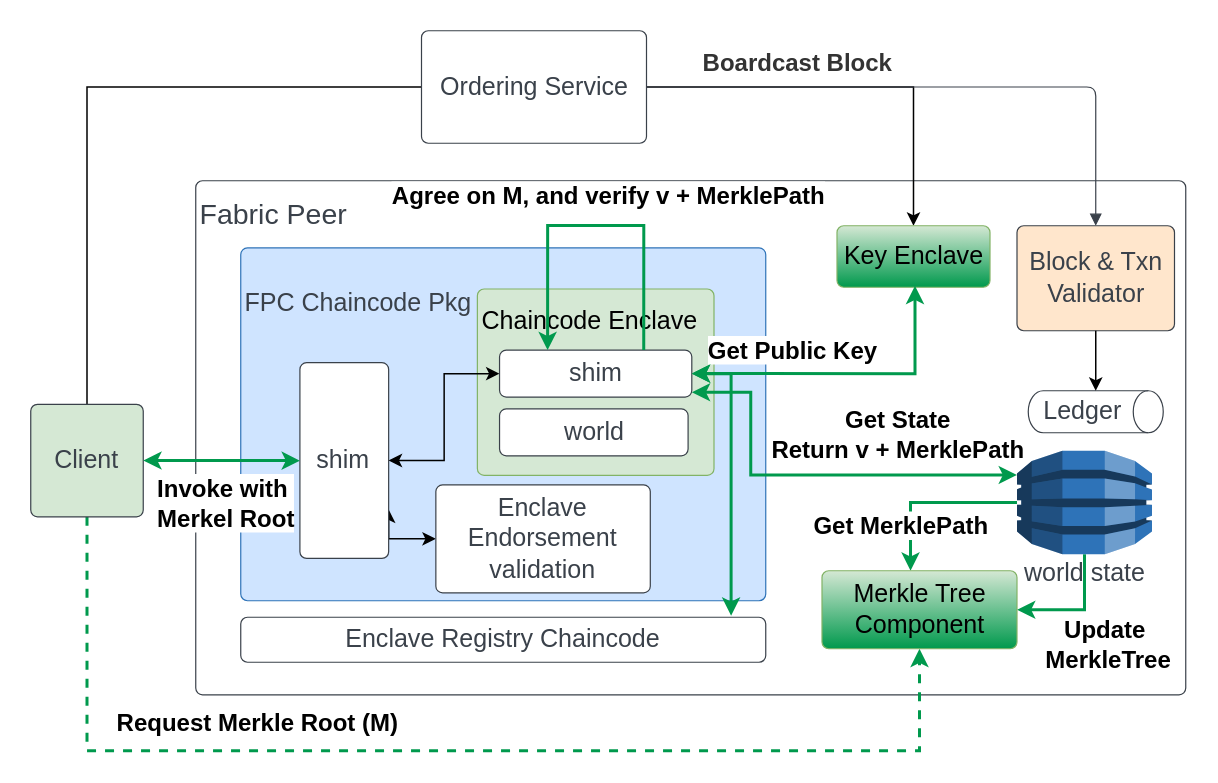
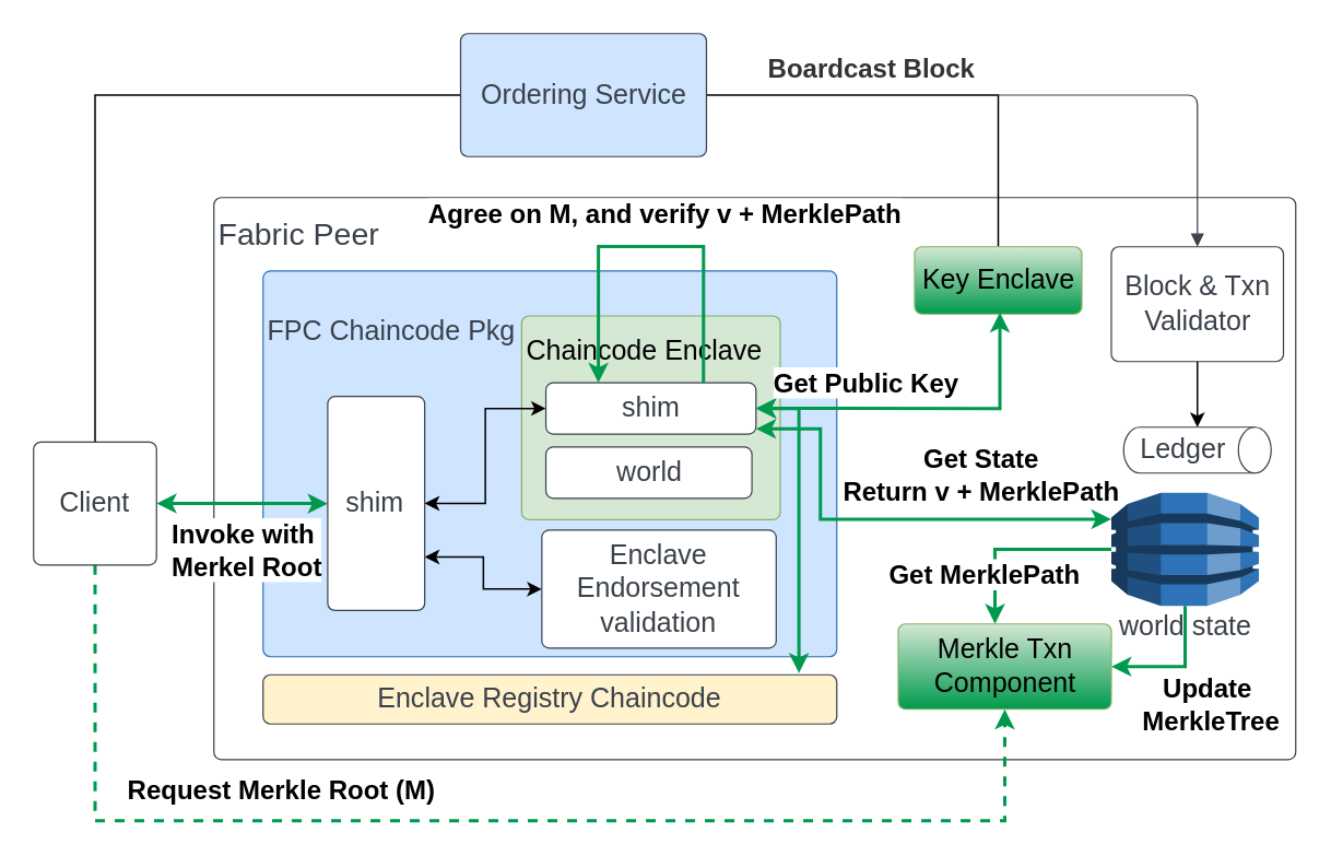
  <mxCell id="0" />
  <mxCell id="1" parent="0" />
  <mxCell id="2" value="&lt;div style=&quot;text-align: left; font-size: 19px;&quot;&gt;&lt;span style=&quot;background-color: initial;&quot;&gt;&lt;font style=&quot;font-size: 19px;&quot;&gt;Fabric Peer&lt;/font&gt;&lt;/span&gt;&lt;/div&gt;&lt;font style=&quot;font-size: 19px;&quot;&gt;&lt;br&gt;&lt;br&gt;&lt;br&gt;&lt;br&gt;&lt;br&gt;&lt;br&gt;&lt;br&gt;&lt;br&gt;&lt;br&gt;&lt;br&gt;&lt;br&gt;&lt;br&gt;&lt;br&gt;&lt;/font&gt;" style="html=1;overflow=block;blockSpacing=1;whiteSpace=wrap;fontSize=16.7;fontColor=#3a414a;spacing=3.8;strokeColor=#3a414a;strokeOpacity=100;rounded=1;absoluteArcSize=1;arcSize=9;strokeWidth=0.8;lucidId=cE2TcnImbqJd;" parent="1" vertex="1"><mxGeometry x="130" y="120" width="660" height="342.73" as="geometry" /></mxCell>
  <mxCell id="3" style="edgeStyle=orthogonalEdgeStyle;rounded=0;orthogonalLoop=1;jettySize=auto;html=1;strokeColor=#00994D;strokeWidth=2;entryX=0.5;entryY=1;entryDx=0;entryDy=0;dashed=1;" parent="1" source="6" target="19" edge="1"><mxGeometry relative="1" as="geometry"><Array as="points"><mxPoint x="58" y="500" /><mxPoint x="613" y="500" /></Array><mxPoint x="620" y="500" as="targetPoint" /></mxGeometry></mxCell>
  <mxCell id="4" value="&lt;b&gt;&lt;font style=&quot;font-size: 16px;&quot;&gt;Request Merkle Root (M)&lt;/font&gt;&lt;/b&gt;" style="edgeLabel;html=1;align=center;verticalAlign=middle;resizable=0;points=[];" parent="3" vertex="1" connectable="0"><mxGeometry x="-0.588" y="1" relative="1" as="geometry"><mxPoint x="109" y="-19" as="offset" /></mxGeometry></mxCell>
  <mxCell id="5" style="edgeStyle=orthogonalEdgeStyle;rounded=0;orthogonalLoop=1;jettySize=auto;html=1;entryX=0;entryY=0.5;entryDx=0;entryDy=0;endArrow=none;" parent="1" source="6" target="8" edge="1"><mxGeometry relative="1" as="geometry"><Array as="points"><mxPoint x="57" y="58" /></Array></mxGeometry></mxCell>
- <mxCell id="6" value="Client" style="html=1;overflow=block;blockSpacing=1;whiteSpace=wrap;fontSize=16.7;fontColor=#3a414a;spacing=3.8;strokeColor=#3a414a;strokeOpacity=100;rounded=1;absoluteArcSize=1;arcSize=9;strokeWidth=0.8;lucidId=cE2TcnImbqJd;fillColor=#d5e8d4;" parent="1" vertex="1"><mxGeometry x="20" y="269.03" width="75" height="75" as="geometry" /></mxCell>
- <mxCell id="7" style="edgeStyle=orthogonalEdgeStyle;rounded=0;orthogonalLoop=1;jettySize=auto;html=1;entryX=0.5;entryY=0;entryDx=0;entryDy=0;" parent="1" source="8" target="37" edge="1"><mxGeometry relative="1" as="geometry" /></mxCell>
- <mxCell id="8" value="Ordering Service" style="html=1;overflow=block;blockSpacing=1;whiteSpace=wrap;fontSize=16.7;fontColor=#3a414a;spacing=3.8;strokeColor=#3a414a;strokeOpacity=100;rounded=1;absoluteArcSize=1;arcSize=9;strokeWidth=0.8;lucidId=cE2T7upM-5wP;" parent="1" vertex="1"><mxGeometry x="280.5" y="20" width="150" height="75" as="geometry" /></mxCell>
+ <mxCell id="6" value="Client" style="html=1;overflow=block;blockSpacing=1;whiteSpace=wrap;fontSize=16.7;fontColor=#3a414a;spacing=3.8;strokeColor=#3a414a;strokeOpacity=100;rounded=1;absoluteArcSize=1;arcSize=9;strokeWidth=0.8;lucidId=cE2TcnImbqJd;" parent="1" vertex="1"><mxGeometry x="20" y="269.03" width="75" height="75" as="geometry" /></mxCell>
+ <mxCell id="7" style="edgeStyle=orthogonalEdgeStyle;rounded=0;orthogonalLoop=1;jettySize=auto;html=1;entryX=0.5;entryY=0;entryDx=0;entryDy=0;endArrow=none;" parent="1" source="8" target="37" edge="1"><mxGeometry relative="1" as="geometry" /></mxCell>
+ <mxCell id="8" value="Ordering Service" style="html=1;overflow=block;blockSpacing=1;whiteSpace=wrap;fontSize=16.7;fontColor=#3a414a;spacing=3.8;strokeColor=#3a414a;strokeOpacity=100;rounded=1;absoluteArcSize=1;arcSize=9;strokeWidth=0.8;lucidId=cE2T7upM-5wP;fillColor=#cfe4ff;" parent="1" vertex="1"><mxGeometry x="280.5" y="20" width="150" height="75" as="geometry" /></mxCell>
  <mxCell id="9" value="" style="html=1;jettySize=18;whiteSpace=wrap;fontSize=13;strokeColor=#3a414a;strokeOpacity=100;strokeWidth=0.8;rounded=1;arcSize=12;edgeStyle=orthogonalEdgeStyle;startArrow=none;endArrow=block;endFill=1;exitX=1.002;exitY=0.5;exitPerimeter=0;entryX=0.5;entryY=0;lucidId=cE2TTOuiVxtX;entryDx=0;entryDy=0;" parent="1" source="8" target="17" edge="1"><mxGeometry width="100" height="100" relative="1" as="geometry"><Array as="points" /><mxPoint x="722.5" y="149.631" as="targetPoint" /></mxGeometry></mxCell>
  <mxCell id="10" value="&lt;font style=&quot;font-size: 16px;&quot;&gt;Boardcast Block&lt;/font&gt;" style="text;html=1;resizable=0;labelBackgroundColor=default;align=center;verticalAlign=middle;fontStyle=1;fontColor=#333333;fontSize=13.3;" parent="9" vertex="1"><mxGeometry x="-0.479" relative="1" as="geometry"><mxPoint x="-2" y="-17" as="offset" /></mxGeometry></mxCell>
  <mxCell id="11" style="edgeStyle=orthogonalEdgeStyle;rounded=0;orthogonalLoop=1;jettySize=auto;html=1;entryX=0.454;entryY=0;entryDx=0;entryDy=0;entryPerimeter=0;exitX=0;exitY=0.5;exitDx=0;exitDy=0;exitPerimeter=0;strokeWidth=2;strokeColor=#00994D;" parent="1" source="15" target="19" edge="1"><mxGeometry relative="1" as="geometry"><mxPoint x="676" y="350" as="sourcePoint" /></mxGeometry></mxCell>
  <mxCell id="12" value="&lt;b&gt;&lt;font style=&quot;font-size: 16px;&quot;&gt;Get MerklePath&lt;/font&gt;&lt;/b&gt;" style="edgeLabel;html=1;align=center;verticalAlign=middle;resizable=0;points=[];" parent="11" vertex="1" connectable="0"><mxGeometry x="0.399" relative="1" as="geometry"><mxPoint x="-7" y="5" as="offset" /></mxGeometry></mxCell>
  <mxCell id="13" style="edgeStyle=orthogonalEdgeStyle;rounded=0;orthogonalLoop=1;jettySize=auto;html=1;entryX=1;entryY=0.5;entryDx=0;entryDy=0;strokeWidth=2;strokeColor=#00994D;" parent="1" source="15" target="19" edge="1"><mxGeometry relative="1" as="geometry" /></mxCell>
  <mxCell id="14" value="&lt;b&gt;&lt;font style=&quot;font-size: 16px;&quot;&gt;Update&lt;br&gt;&amp;nbsp;MerkleTree&lt;/font&gt;&lt;/b&gt;" style="edgeLabel;html=1;align=center;verticalAlign=middle;resizable=0;points=[];" parent="13" vertex="1" connectable="0"><mxGeometry x="-0.098" relative="1" as="geometry"><mxPoint x="13" y="22" as="offset" /></mxGeometry></mxCell>
  <mxCell id="15" value="world state" style="html=1;overflow=block;blockSpacing=1;whiteSpace=wrap;shape=mxgraph.aws3.dynamo_db;labelPosition=center;verticalLabelPosition=bottom;align=center;verticalAlign=top;pointerEvents=1;fontSize=16.7;fontColor=#3a414a;spacing=3.8;strokeColor=#3a414a;strokeOpacity=100;rounded=1;absoluteArcSize=1;arcSize=9;fillColor=#2e73b8;strokeWidth=0.8;lucidId=cE2T~fHr0tdE;" parent="1" vertex="1"><mxGeometry x="677.5" y="300" width="90" height="69" as="geometry" /></mxCell>
  <mxCell id="16" value="Ledger" style="html=1;overflow=block;blockSpacing=1;whiteSpace=wrap;shape=cylinder3;direction=south;size=10;anchorPointDirection=0;boundedLbl=1;fontSize=16.7;fontColor=#3a414a;spacing=3.8;strokeColor=#3a414a;strokeOpacity=100;rounded=1;absoluteArcSize=1;arcSize=9;strokeWidth=0.8;lucidId=cE2TJ~xX5vwF;" parent="1" vertex="1"><mxGeometry x="685" y="260" width="90" height="28" as="geometry" /></mxCell>
- <mxCell id="17" value="Block &amp;amp; Txn Validator" style="html=1;overflow=block;blockSpacing=1;whiteSpace=wrap;fontSize=16.7;fontColor=#3a414a;spacing=3.8;strokeColor=#3a414a;strokeOpacity=100;rounded=1;absoluteArcSize=1;arcSize=9;strokeWidth=0.8;lucidId=tcRUu2L1BEtK;fillColor=#ffe6cc;" parent="1" vertex="1"><mxGeometry x="677.5" y="150" width="105" height="70" as="geometry" /></mxCell>
- <mxCell id="18" value="Enclave Registry Chaincode" style="html=1;overflow=block;blockSpacing=1;whiteSpace=wrap;fontSize=16.7;fontColor=#3a414a;spacing=3.8;strokeColor=#3a414a;strokeOpacity=100;rounded=1;absoluteArcSize=1;arcSize=9;strokeWidth=0.8;lucidId=tcRUu2L1BEtK;" parent="1" vertex="1"><mxGeometry x="160" y="411" width="350" height="30" as="geometry" /></mxCell>
- <mxCell id="19" value="Merkle Tree Component" style="html=1;overflow=block;blockSpacing=1;whiteSpace=wrap;fontSize=16.7;spacing=3.8;strokeColor=#82b366;strokeOpacity=100;rounded=1;absoluteArcSize=1;arcSize=9;strokeWidth=0.8;lucidId=tcRUu2L1BEtK;fillColor=#d5e8d4;gradientColor=#00994D;" parent="1" vertex="1"><mxGeometry x="547.5" y="380" width="130" height="52" as="geometry" /></mxCell>
+ <mxCell id="17" value="Block &amp;amp; Txn Validator" style="html=1;overflow=block;blockSpacing=1;whiteSpace=wrap;fontSize=16.7;fontColor=#3a414a;spacing=3.8;strokeColor=#3a414a;strokeOpacity=100;rounded=1;absoluteArcSize=1;arcSize=9;strokeWidth=0.8;lucidId=tcRUu2L1BEtK;" parent="1" vertex="1"><mxGeometry x="677.5" y="150" width="105" height="70" as="geometry" /></mxCell>
+ <mxCell id="18" value="Enclave Registry Chaincode" style="html=1;overflow=block;blockSpacing=1;whiteSpace=wrap;fontSize=16.7;fontColor=#3a414a;spacing=3.8;strokeColor=#3a414a;strokeOpacity=100;rounded=1;absoluteArcSize=1;arcSize=9;strokeWidth=0.8;lucidId=tcRUu2L1BEtK;fillColor=#fff2cc;" parent="1" vertex="1"><mxGeometry x="160" y="411" width="350" height="30" as="geometry" /></mxCell>
+ <mxCell id="19" value="Merkle Txn Component" style="html=1;overflow=block;blockSpacing=1;whiteSpace=wrap;fontSize=16.7;spacing=3.8;strokeColor=#82b366;strokeOpacity=100;rounded=1;absoluteArcSize=1;arcSize=9;strokeWidth=0.8;lucidId=tcRUu2L1BEtK;fillColor=#d5e8d4;gradientColor=#00994D;" parent="1" vertex="1"><mxGeometry x="547.5" y="380" width="130" height="52" as="geometry" /></mxCell>
  <mxCell id="20" value="" style="group" parent="1" vertex="1" connectable="0"><mxGeometry x="160" y="164.75" width="350" height="235.25" as="geometry" /></mxCell>
  <mxCell id="21" value="FPC Chaincode Pkg&lt;br&gt;&lt;br&gt;&lt;br&gt;&lt;br&gt;&lt;br&gt;&lt;br&gt;&lt;br&gt;&lt;br&gt;&lt;br&gt;" style="html=1;overflow=block;blockSpacing=1;whiteSpace=wrap;fontSize=16.7;fontColor=#3a414a;spacing=3.8;strokeColor=#2e73b8;strokeOpacity=100;fillOpacity=100;rounded=1;absoluteArcSize=1;arcSize=9;fillColor=#cfe4ff;strokeWidth=0.8;lucidId=cE2Tn4evAp3L;align=left;" parent="20" vertex="1"><mxGeometry width="350" height="235.25" as="geometry" /></mxCell>
  <mxCell id="22" style="edgeStyle=orthogonalEdgeStyle;rounded=0;orthogonalLoop=1;jettySize=auto;html=1;exitX=0;exitY=0.5;exitDx=0;exitDy=0;entryX=1;entryY=0.75;entryDx=0;entryDy=0;startArrow=classic;startFill=1;" parent="20" source="23" target="24" edge="1"><mxGeometry relative="1" as="geometry" /></mxCell>
- <mxCell id="23" value="Enclave Endorsement validation" style="html=1;overflow=block;blockSpacing=1;whiteSpace=wrap;fontSize=16.7;fontColor=#3a414a;spacing=3.8;strokeColor=#3a414a;strokeOpacity=100;rounded=1;absoluteArcSize=1;arcSize=9;strokeWidth=0.8;lucidId=lgRUx1K73TkX;" parent="20" vertex="1"><mxGeometry x="130.07" y="157.965" width="142.958" height="72.063" as="geometry" /></mxCell>
+ <mxCell id="23" value="Enclave Endorsement validation" style="html=1;overflow=block;blockSpacing=1;whiteSpace=wrap;fontSize=16.7;fontColor=#3a414a;spacing=3.8;strokeColor=#3a414a;strokeOpacity=100;rounded=1;absoluteArcSize=1;arcSize=9;strokeWidth=0.8;lucidId=lgRUx1K73TkX;" parent="20" vertex="1"><mxGeometry x="170.07" y="157.965" width="142.958" height="72.063" as="geometry" /></mxCell>
  <mxCell id="24" value="shim" style="html=1;overflow=block;blockSpacing=1;whiteSpace=wrap;fontSize=16.7;fontColor=#3a414a;spacing=3.8;strokeColor=#3a414a;strokeOpacity=100;rounded=1;absoluteArcSize=1;arcSize=9;strokeWidth=0.8;lucidId=cE2T0NZ7hYbh;" parent="20" vertex="1"><mxGeometry x="39.437" y="76.502" width="59.155" height="130.549" as="geometry" /></mxCell>
  <mxCell id="25" value="Chaincode Enclave&lt;br&gt;&lt;br&gt;&lt;br&gt;&lt;br&gt;&lt;br&gt;" style="html=1;overflow=block;blockSpacing=1;whiteSpace=wrap;fontSize=16.7;spacing=3.8;strokeColor=#82b366;strokeOpacity=100;rounded=1;absoluteArcSize=1;arcSize=9;strokeWidth=0.8;lucidId=cE2T0NZ7hYbh;align=left;fillColor=#d5e8d4;" parent="20" vertex="1"><mxGeometry x="157.746" y="27.415" width="157.746" height="124.283" as="geometry" /></mxCell>
  <mxCell id="26" style="edgeStyle=orthogonalEdgeStyle;rounded=0;orthogonalLoop=1;jettySize=auto;html=1;entryX=1;entryY=0.5;entryDx=0;entryDy=0;startArrow=classic;startFill=1;" parent="20" source="27" target="24" edge="1"><mxGeometry relative="1" as="geometry" /></mxCell>
  <mxCell id="27" value="shim" style="html=1;overflow=block;blockSpacing=1;whiteSpace=wrap;fontSize=16.7;fontColor=#3a414a;spacing=3.8;strokeColor=#3a414a;strokeOpacity=100;rounded=1;absoluteArcSize=1;arcSize=9;strokeWidth=0.8;lucidId=cE2TcnImbqJd;" parent="20" vertex="1"><mxGeometry x="172.535" y="68.147" width="128.169" height="31.332" as="geometry" /></mxCell>
  <mxCell id="28" value="world" style="html=1;overflow=block;blockSpacing=1;whiteSpace=wrap;fontSize=16.7;fontColor=#3a414a;spacing=3.8;strokeColor=#3a414a;strokeOpacity=100;rounded=1;absoluteArcSize=1;arcSize=9;strokeWidth=0.8;lucidId=cE2T0NZ7hYbh;" parent="20" vertex="1"><mxGeometry x="172.535" y="107.312" width="125.704" height="31.332" as="geometry" /></mxCell>
  <mxCell id="29" style="edgeStyle=orthogonalEdgeStyle;rounded=0;orthogonalLoop=1;jettySize=auto;html=1;exitX=0.75;exitY=0;exitDx=0;exitDy=0;entryX=0.25;entryY=0;entryDx=0;entryDy=0;strokeColor=#00994D;strokeWidth=2;" parent="20" source="27" target="27" edge="1"><mxGeometry relative="1" as="geometry"><Array as="points"><mxPoint x="269" y="-15" /><mxPoint x="205" y="-15" /></Array></mxGeometry></mxCell>
  <mxCell id="30" value="&lt;b&gt;&lt;font style=&quot;font-size: 16px;&quot;&gt;Agree on M, and verify v + MerklePath&lt;/font&gt;&lt;/b&gt;" style="edgeLabel;html=1;align=center;verticalAlign=middle;resizable=0;points=[];" parent="29" vertex="1" connectable="0"><mxGeometry x="-0.075" y="1" relative="1" as="geometry"><mxPoint y="-21" as="offset" /></mxGeometry></mxCell>
  <mxCell id="31" style="edgeStyle=orthogonalEdgeStyle;rounded=0;orthogonalLoop=1;jettySize=auto;html=1;startArrow=classic;startFill=1;strokeWidth=2;strokeColor=#00994D;entryX=0.934;entryY=-0.033;entryDx=0;entryDy=0;entryPerimeter=0;" parent="1" source="27" target="18" edge="1"><mxGeometry relative="1" as="geometry"><mxPoint x="480" y="550" as="targetPoint" /><Array as="points"><mxPoint x="487" y="249" /></Array></mxGeometry></mxCell>
  <mxCell id="32" value="&lt;b&gt;&lt;font style=&quot;font-size: 16px;&quot;&gt;Get Public Key&amp;nbsp;&lt;/font&gt;&lt;br&gt;&lt;/b&gt;" style="edgeLabel;html=1;align=center;verticalAlign=middle;resizable=0;points=[];" parent="31" vertex="1" connectable="0"><mxGeometry x="-0.413" y="-1" relative="1" as="geometry"><mxPoint x="44" y="-45" as="offset" /></mxGeometry></mxCell>
  <mxCell id="33" style="edgeStyle=orthogonalEdgeStyle;rounded=0;orthogonalLoop=1;jettySize=auto;html=1;entryX=0;entryY=0.22;entryDx=0;entryDy=0;entryPerimeter=0;strokeColor=#00994D;strokeWidth=2;startArrow=classic;startFill=1;" parent="1" edge="1"><mxGeometry relative="1" as="geometry"><Array as="points"><mxPoint x="500" y="261" /><mxPoint x="500" y="316" /></Array><mxPoint x="460.704" y="261" as="sourcePoint" /><mxPoint x="677.5" y="316.18" as="targetPoint" /></mxGeometry></mxCell>
  <mxCell id="34" value="&lt;b style=&quot;font-size: 16px;&quot;&gt;Get State&lt;br&gt;Return v + MerklePath&lt;/b&gt;" style="edgeLabel;html=1;align=center;verticalAlign=middle;resizable=0;points=[];" parent="33" vertex="1" connectable="0"><mxGeometry x="0.489" y="1" relative="1" as="geometry"><mxPoint x="-11" y="-27" as="offset" /></mxGeometry></mxCell>
  <mxCell id="35" style="edgeStyle=orthogonalEdgeStyle;rounded=0;orthogonalLoop=1;jettySize=auto;html=1;strokeColor=#00994D;strokeWidth=2;startArrow=classic;startFill=1;" parent="1" source="6" target="24" edge="1"><mxGeometry relative="1" as="geometry" /></mxCell>
  <mxCell id="36" value="&lt;b&gt;&lt;font size=&quot;3&quot;&gt;Invoke with&amp;nbsp;&lt;/font&gt;&lt;br&gt;&lt;font size=&quot;3&quot;&gt;Merkel Root&lt;/font&gt;&lt;br&gt;&lt;/b&gt;" style="edgeLabel;html=1;align=center;verticalAlign=middle;resizable=0;points=[];" parent="35" vertex="1" connectable="0"><mxGeometry x="-0.528" relative="1" as="geometry"><mxPoint x="29" y="28" as="offset" /></mxGeometry></mxCell>
  <mxCell id="37" value="Key Enclave" style="html=1;overflow=block;blockSpacing=1;whiteSpace=wrap;fontSize=16.7;spacing=3.8;strokeColor=#82b366;strokeOpacity=100;rounded=1;absoluteArcSize=1;arcSize=9;strokeWidth=0.8;lucidId=tcRUu2L1BEtK;fillColor=#d5e8d4;gradientColor=#00994D;" parent="1" vertex="1"><mxGeometry x="557.5" y="150" width="102" height="41" as="geometry" /></mxCell>
  <mxCell id="38" style="edgeStyle=orthogonalEdgeStyle;rounded=0;orthogonalLoop=1;jettySize=auto;html=1;startArrow=classic;startFill=1;strokeWidth=2;strokeColor=#00994D;exitX=1;exitY=0.5;exitDx=0;exitDy=0;" parent="1" source="27" edge="1"><mxGeometry relative="1" as="geometry"><mxPoint x="609.5" y="190" as="targetPoint" /><Array as="points"><mxPoint x="609.5" y="249" /><mxPoint x="609.5" y="191" /></Array><mxPoint x="547.5" y="630" as="sourcePoint" /></mxGeometry></mxCell>
  <mxCell id="39" style="edgeStyle=orthogonalEdgeStyle;rounded=0;orthogonalLoop=1;jettySize=auto;html=1;entryX=0.5;entryY=0;entryDx=0;entryDy=0;entryPerimeter=0;" parent="1" source="17" target="16" edge="1"><mxGeometry relative="1" as="geometry" /></mxCell>
